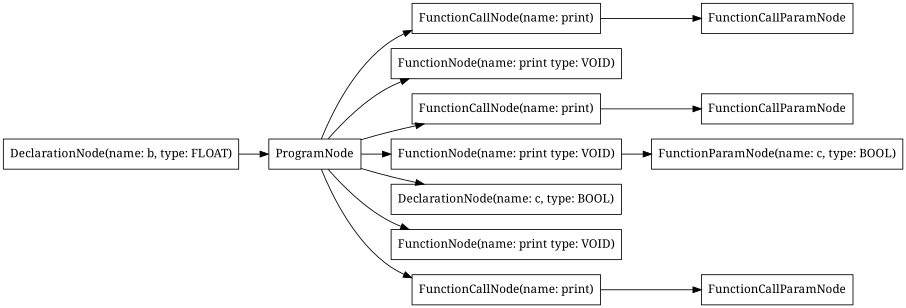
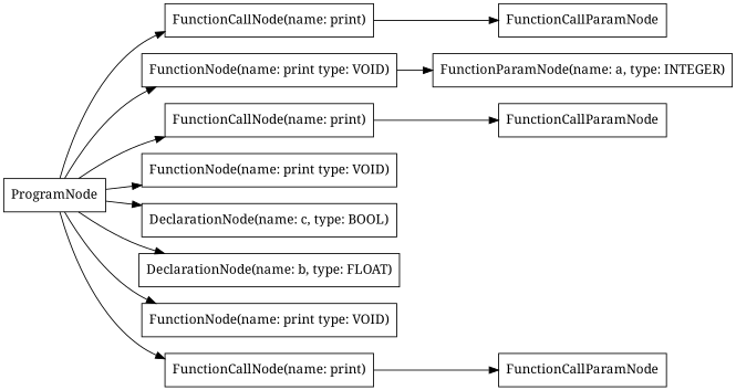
  digraph {
    fontname="Noto Serif"
    rankdir=LR
    node [fontname="Noto Serif" shape=box]
    edge [fontname="Noto Serif"]
    n1 [label="FunctionCallNode(name: print)"]
    n2 [label=FunctionCallParamNode]
    n3 [label=FunctionCallParamNode]
    n4 [label="FunctionNode(name: print type: VOID)"]
+   n5 [label="FunctionParamNode(name: a, type: INTEGER)"]
    n6 [label="FunctionCallNode(name: print)"]
    n7 [label="FunctionNode(name: print type: VOID)"]
-   n8 [label="FunctionParamNode(name: c, type: BOOL)"]
    n9 [label=ProgramNode]
    n10 [label="DeclarationNode(name: c, type: BOOL)"]
    n11 [label="DeclarationNode(name: b, type: FLOAT)"]
    n12 [label="FunctionNode(name: print type: VOID)"]
    n13 [label="FunctionCallNode(name: print)"]
    n14 [label=FunctionCallParamNode]
    n1 -> n2
+   n4 -> n5
    n6 -> n3
-   n7 -> n8
    n9 -> n1
    n9 -> n4
    n9 -> n6
    n9 -> n7
    n9 -> n10
-   n11 -> n9
+   n9 -> n11
    n9 -> n12
    n9 -> n13
    n13 -> n14
  }
